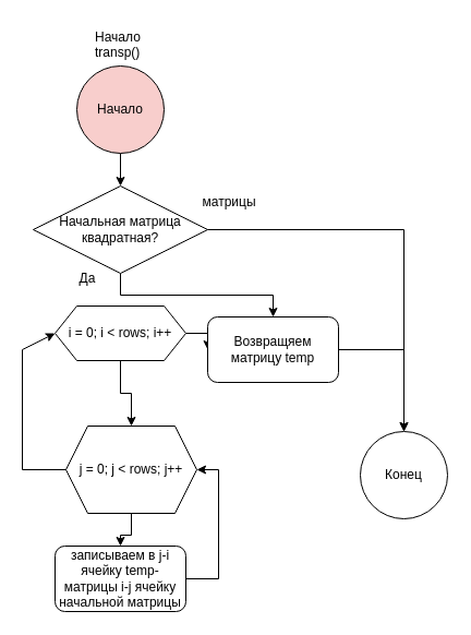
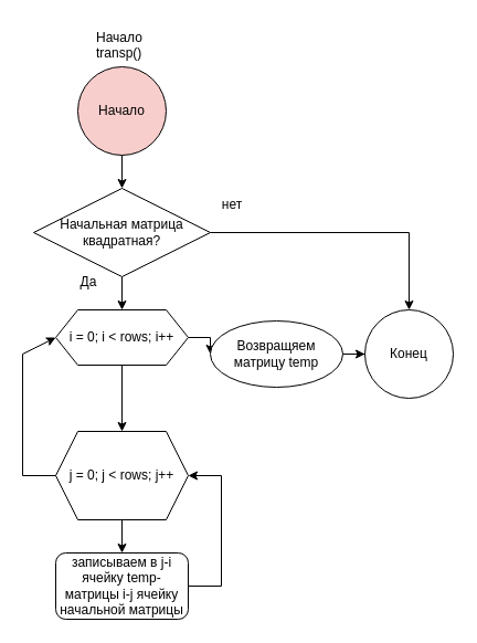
  <mxCell id="0" />
  <mxCell id="1" parent="0" />
  <mxCell id="2" value="" style="edgeStyle=orthogonalEdgeStyle;rounded=0;orthogonalLoop=1;jettySize=auto;html=1;" edge="1" parent="1" source="3" target="15"><mxGeometry relative="1" as="geometry" /></mxCell>
  <mxCell id="3" value="Начало" style="ellipse;whiteSpace=wrap;html=1;aspect=fixed;fillColor=#f8cecc;" parent="1" vertex="1"><mxGeometry x="70" y="60" width="80" height="80" as="geometry" /></mxCell>
- <mxCell id="4" value="Конец" style="ellipse;whiteSpace=wrap;html=1;rounded=1;" parent="1" vertex="1"><mxGeometry x="330" y="395" width="80" height="80" as="geometry" /></mxCell>
+ <mxCell id="4" value="Конец" style="ellipse;whiteSpace=wrap;html=1;rounded=1;" parent="1" vertex="1"><mxGeometry x="330" y="280" width="80" height="80" as="geometry" /></mxCell>
  <mxCell id="5" value="" style="edgeStyle=orthogonalEdgeStyle;rounded=0;orthogonalLoop=1;jettySize=auto;html=1;" edge="1" parent="1" source="7" target="9"><mxGeometry relative="1" as="geometry" /></mxCell>
  <mxCell id="6" value="" style="edgeStyle=orthogonalEdgeStyle;rounded=0;orthogonalLoop=1;jettySize=auto;html=1;" edge="1" parent="1" source="7" target="20"><mxGeometry relative="1" as="geometry" /></mxCell>
  <mxCell id="7" value="i = 0; i &amp;lt; rows; i++" style="shape=hexagon;perimeter=hexagonPerimeter2;whiteSpace=wrap;html=1;fixedSize=1;" vertex="1" parent="1"><mxGeometry x="50" y="280" width="120" height="50" as="geometry" /></mxCell>
  <mxCell id="8" value="" style="edgeStyle=orthogonalEdgeStyle;rounded=0;orthogonalLoop=1;jettySize=auto;html=1;" edge="1" parent="1" source="9" target="10"><mxGeometry relative="1" as="geometry" /></mxCell>
- <mxCell id="9" value="j = 0; j &amp;lt; rows; j++" style="shape=hexagon;perimeter=hexagonPerimeter2;whiteSpace=wrap;html=1;fixedSize=1;" vertex="1" parent="1"><mxGeometry x="60" y="390" width="120" height="80" as="geometry" /></mxCell>
+ <mxCell id="9" value="j = 0; j &amp;lt; rows; j++" style="shape=hexagon;perimeter=hexagonPerimeter2;whiteSpace=wrap;html=1;fixedSize=1;" vertex="1" parent="1"><mxGeometry x="50" y="390" width="120" height="80" as="geometry" /></mxCell>
  <mxCell id="10" value="записываем в j-i ячейку temp-матрицы i-j ячейку начальной матрицы" style="rounded=1;whiteSpace=wrap;html=1;" vertex="1" parent="1"><mxGeometry x="50" y="500" width="120" height="60" as="geometry" /></mxCell>
  <mxCell id="11" value="Начало&#10;transp()" style="text;whiteSpace=wrap;" vertex="1" parent="1"><mxGeometry x="85" y="20" width="50" height="40" as="geometry" /></mxCell>
  <mxCell id="12" value="" style="endArrow=classic;html=1;rounded=0;exitX=1;exitY=0.5;exitDx=0;exitDy=0;entryX=1;entryY=0.5;entryDx=0;entryDy=0;" edge="1" parent="1" source="10" target="9"><mxGeometry width="50" height="50" relative="1" as="geometry"><mxPoint x="200" y="610" as="sourcePoint" /><mxPoint x="250" y="560" as="targetPoint" /><Array as="points"><mxPoint x="200" y="530" /><mxPoint x="200" y="430" /></Array></mxGeometry></mxCell>
  <mxCell id="13" value="" style="endArrow=classic;html=1;rounded=0;entryX=0;entryY=0.5;entryDx=0;entryDy=0;exitX=0;exitY=0.5;exitDx=0;exitDy=0;" edge="1" parent="1" source="9" target="7"><mxGeometry width="50" height="50" relative="1" as="geometry"><mxPoint x="-40" y="380" as="sourcePoint" /><mxPoint x="10" y="330" as="targetPoint" /><Array as="points"><mxPoint x="20" y="430" /><mxPoint x="20" y="320" /></Array></mxGeometry></mxCell>
- <mxCell id="14" value="" style="edgeStyle=orthogonalEdgeStyle;rounded=0;orthogonalLoop=1;jettySize=auto;html=1;" edge="1" parent="1" source="15" target="20"><mxGeometry relative="1" as="geometry" /></mxCell>
+ <mxCell id="14" value="" style="edgeStyle=orthogonalEdgeStyle;rounded=0;orthogonalLoop=1;jettySize=auto;html=1;" edge="1" parent="1" source="15" target="7"><mxGeometry relative="1" as="geometry" /></mxCell>
  <mxCell id="15" value="Начальная матрица квадратная?" style="rhombus;whiteSpace=wrap;html=1;" vertex="1" parent="1"><mxGeometry x="30" y="170" width="160" height="80" as="geometry" /></mxCell>
  <mxCell id="16" value="Да" style="text;html=1;strokeColor=none;fillColor=none;align=center;verticalAlign=middle;whiteSpace=wrap;rounded=0;" vertex="1" parent="1"><mxGeometry x="50" y="240" width="60" height="30" as="geometry" /></mxCell>
- <mxCell id="17" value="&lt;div&gt;матрицы&lt;/div&gt;" style="text;html=1;strokeColor=none;fillColor=none;align=center;verticalAlign=middle;whiteSpace=wrap;rounded=0;" vertex="1" parent="1"><mxGeometry x="180" y="170" width="60" height="30" as="geometry" /></mxCell>
+ <mxCell id="17" value="&lt;div&gt;нет&lt;/div&gt;" style="text;html=1;strokeColor=none;fillColor=none;align=center;verticalAlign=middle;whiteSpace=wrap;rounded=0;" vertex="1" parent="1"><mxGeometry x="180" y="170" width="60" height="30" as="geometry" /></mxCell>
  <mxCell id="18" value="" style="endArrow=classic;html=1;rounded=0;exitX=1;exitY=0.5;exitDx=0;exitDy=0;entryX=0.5;entryY=0;entryDx=0;entryDy=0;" edge="1" parent="1" source="15" target="4"><mxGeometry width="50" height="50" relative="1" as="geometry"><mxPoint x="270" y="240" as="sourcePoint" /><mxPoint x="320" y="190" as="targetPoint" /><Array as="points"><mxPoint x="370" y="210" /></Array></mxGeometry></mxCell>
  <mxCell id="19" value="" style="edgeStyle=orthogonalEdgeStyle;rounded=0;orthogonalLoop=1;jettySize=auto;html=1;" edge="1" parent="1" source="20" target="4"><mxGeometry relative="1" as="geometry" /></mxCell>
- <mxCell id="20" value="Возвращяем матрицу temp" style="rounded=1;whiteSpace=wrap;html=1;" vertex="1" parent="1"><mxGeometry x="190" y="290" width="120" height="60" as="geometry" /></mxCell>
+ <mxCell id="20" value="Возвращяем матрицу temp" style="ellipse;whiteSpace=wrap;html=1;" vertex="1" parent="1"><mxGeometry x="190" y="290" width="120" height="60" as="geometry" /></mxCell>
